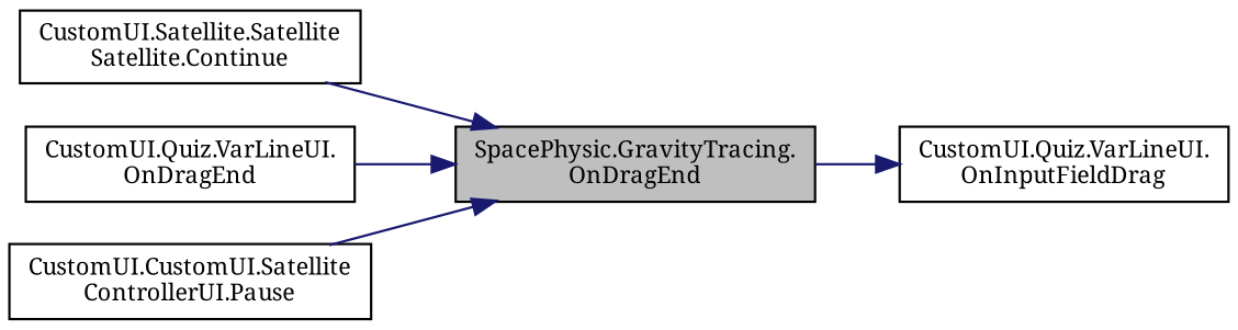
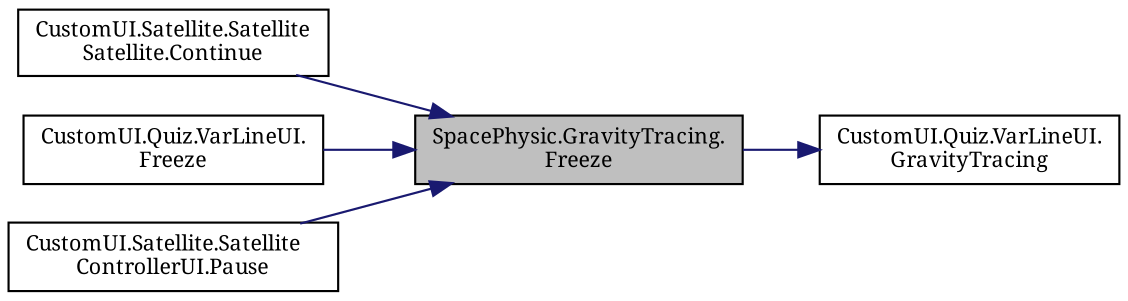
  digraph {
    fontname="Noto Serif"
    rankdir=RL
    node [color=black fillcolor=white fontname="Noto Serif" fontsize=10 shape=record style=filled]
    edge [color=midnightblue dir=back fontname="Noto Serif" fontsize=10 labelfontname=Helvetica labelfontsize=10 style=solid]
-   n1 [fillcolor=grey75 fontcolor=black height=0.2 label="SpacePhysic.GravityTracing.\lOnDragEnd" width=0.4]
+   n1 [fillcolor=grey75 fontcolor=black height=0.2 label="SpacePhysic.GravityTracing.\lFreeze" width=0.4]
    n2 [height=0.2 label="CustomUI.Satellite.Satellite\lSatellite.Continue" width=0.4]
-   n3 [height=0.2 label="CustomUI.Quiz.VarLineUI.\lOnDragEnd" width=0.4]
-   n4 [height=0.2 label="CustomUI.CustomUI.Satellite\lControllerUI.Pause" width=0.4]
-   n5 [height=0.2 label="CustomUI.Quiz.VarLineUI.\lOnInputFieldDrag" width=0.4]
+   n3 [height=0.2 label="CustomUI.Quiz.VarLineUI.\lFreeze" width=0.4]
+   n4 [height=0.2 label="CustomUI.Satellite.Satellite\lControllerUI.Pause" width=0.4]
+   n5 [height=0.2 label="CustomUI.Quiz.VarLineUI.\lGravityTracing" width=0.4]
    n1 -> n2
    n1 -> n3
    n1 -> n4
    n5 -> n1
  }
